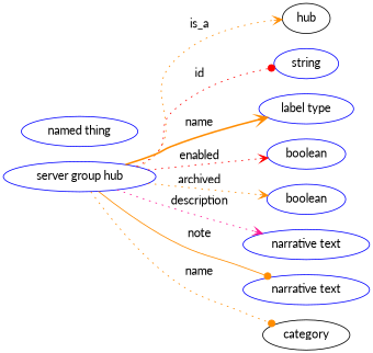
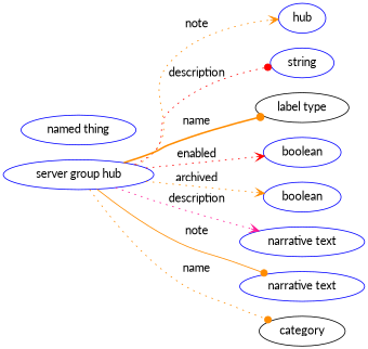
  digraph {
    fontname=Lato
    rankdir=LR
    node [color=blue fontname=Lato]
    edge [arrowhead=vee color=darkorange fontname=Lato style=dotted]
    n1 [height=0.5 label="server group hub" width=2.5276]
-   hub [height=0.5 width=0.79437 color=""]
+   hub [height=0.5 width=0.79437]
    n3 [height=0.5 label=string width=1.0652]
-   n4 [height=0.5 label="label type" width=1.5707]
+   n4 [color=black height=0.5 label="label type" width=1.5707]
    n5 [height=0.5 label=boolean width=1.2999]
    n6 [height=0.5 label=boolean width=1.2999]
    n7 [height=0.5 label="narrative text" width=2.0943]
    n8 [height=0.5 label="narrative text" width=2.0943]
    category [height=0.5 width=1.4443 color=""]
    n10 [height=0.5 label="named thing" width=1.9318]
-   n1 -> hub [label=is_a]
-   n1 -> n3 [arrowhead=dot color=red label=id]
-   n1 -> n4 [label=name style=bold]
+   n1 -> hub [label=note]
+   n1 -> n3 [arrowhead=dot color=red label=description]
+   n1 -> n4 [arrowhead=dot label=name style=bold]
    n1 -> n5 [color=red label=enabled]
    n1 -> n6 [label=archived]
    n1 -> n7 [color=deeppink label=description]
    n1 -> n8 [arrowhead=dot label=note style=solid]
    n1 -> category [arrowhead=dot label=name]
  }
